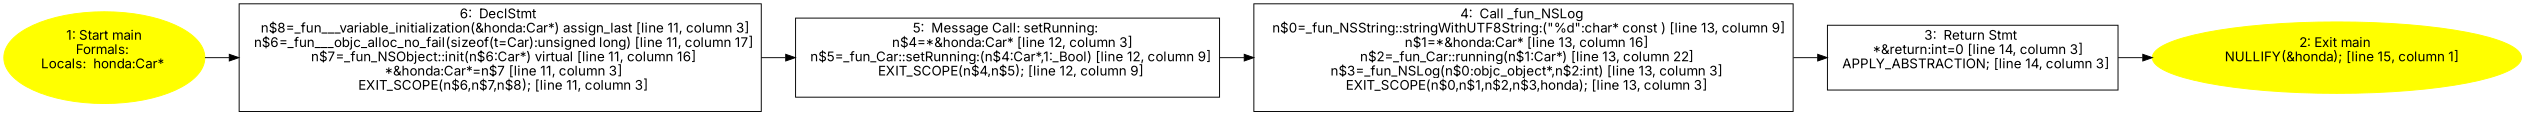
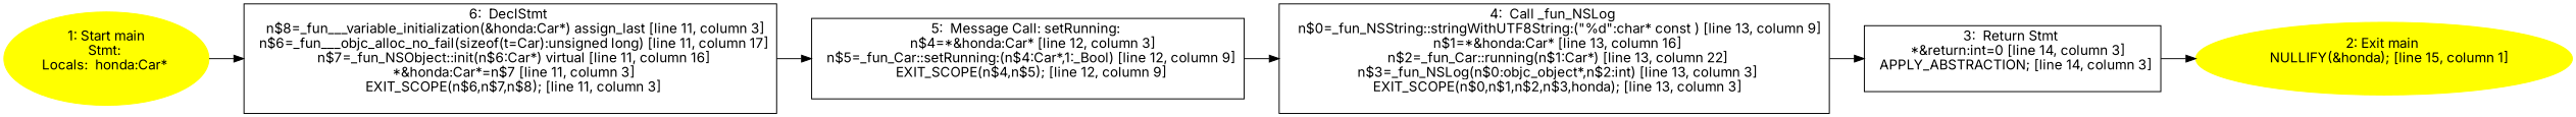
  digraph {
    rankdir=LR
    fontname=Inter
    node [fontname=Inter shape=box]
    edge [fontname=Inter]
-   n1 [color=yellow label="1: Start main\nFormals: \nLocals:  honda:Car* \n  " style=filled shape=""]
+   n1 [color=yellow label="1: Start main\nStmt: \nLocals:  honda:Car* \n  " style=filled shape=""]
    n2 [label="6:  DeclStmt \n   n$8=_fun___variable_initialization(&honda:Car*) assign_last [line 11, column 3]\n  n$6=_fun___objc_alloc_no_fail(sizeof(t=Car):unsigned long) [line 11, column 17]\n  n$7=_fun_NSObject::init(n$6:Car*) virtual [line 11, column 16]\n  *&honda:Car*=n$7 [line 11, column 3]\n  EXIT_SCOPE(n$6,n$7,n$8); [line 11, column 3]\n "]
    n3 [label="5:  Message Call: setRunning: \n   n$4=*&honda:Car* [line 12, column 3]\n  n$5=_fun_Car::setRunning:(n$4:Car*,1:_Bool) [line 12, column 9]\n  EXIT_SCOPE(n$4,n$5); [line 12, column 9]\n "]
    n4 [color=yellow label="2: Exit main \n   NULLIFY(&honda); [line 15, column 1]\n " style=filled shape=""]
    n5 [label="3:  Return Stmt \n   *&return:int=0 [line 14, column 3]\n  APPLY_ABSTRACTION; [line 14, column 3]\n "]
    n6 [label="4:  Call _fun_NSLog \n   n$0=_fun_NSString::stringWithUTF8String:(\"%d\":char* const ) [line 13, column 9]\n  n$1=*&honda:Car* [line 13, column 16]\n  n$2=_fun_Car::running(n$1:Car*) [line 13, column 22]\n  n$3=_fun_NSLog(n$0:objc_object*,n$2:int) [line 13, column 3]\n  EXIT_SCOPE(n$0,n$1,n$2,n$3,honda); [line 13, column 3]\n "]
    n1 -> n2
    n2 -> n3
    n3 -> n6
    n5 -> n4
    n6 -> n5
  }
